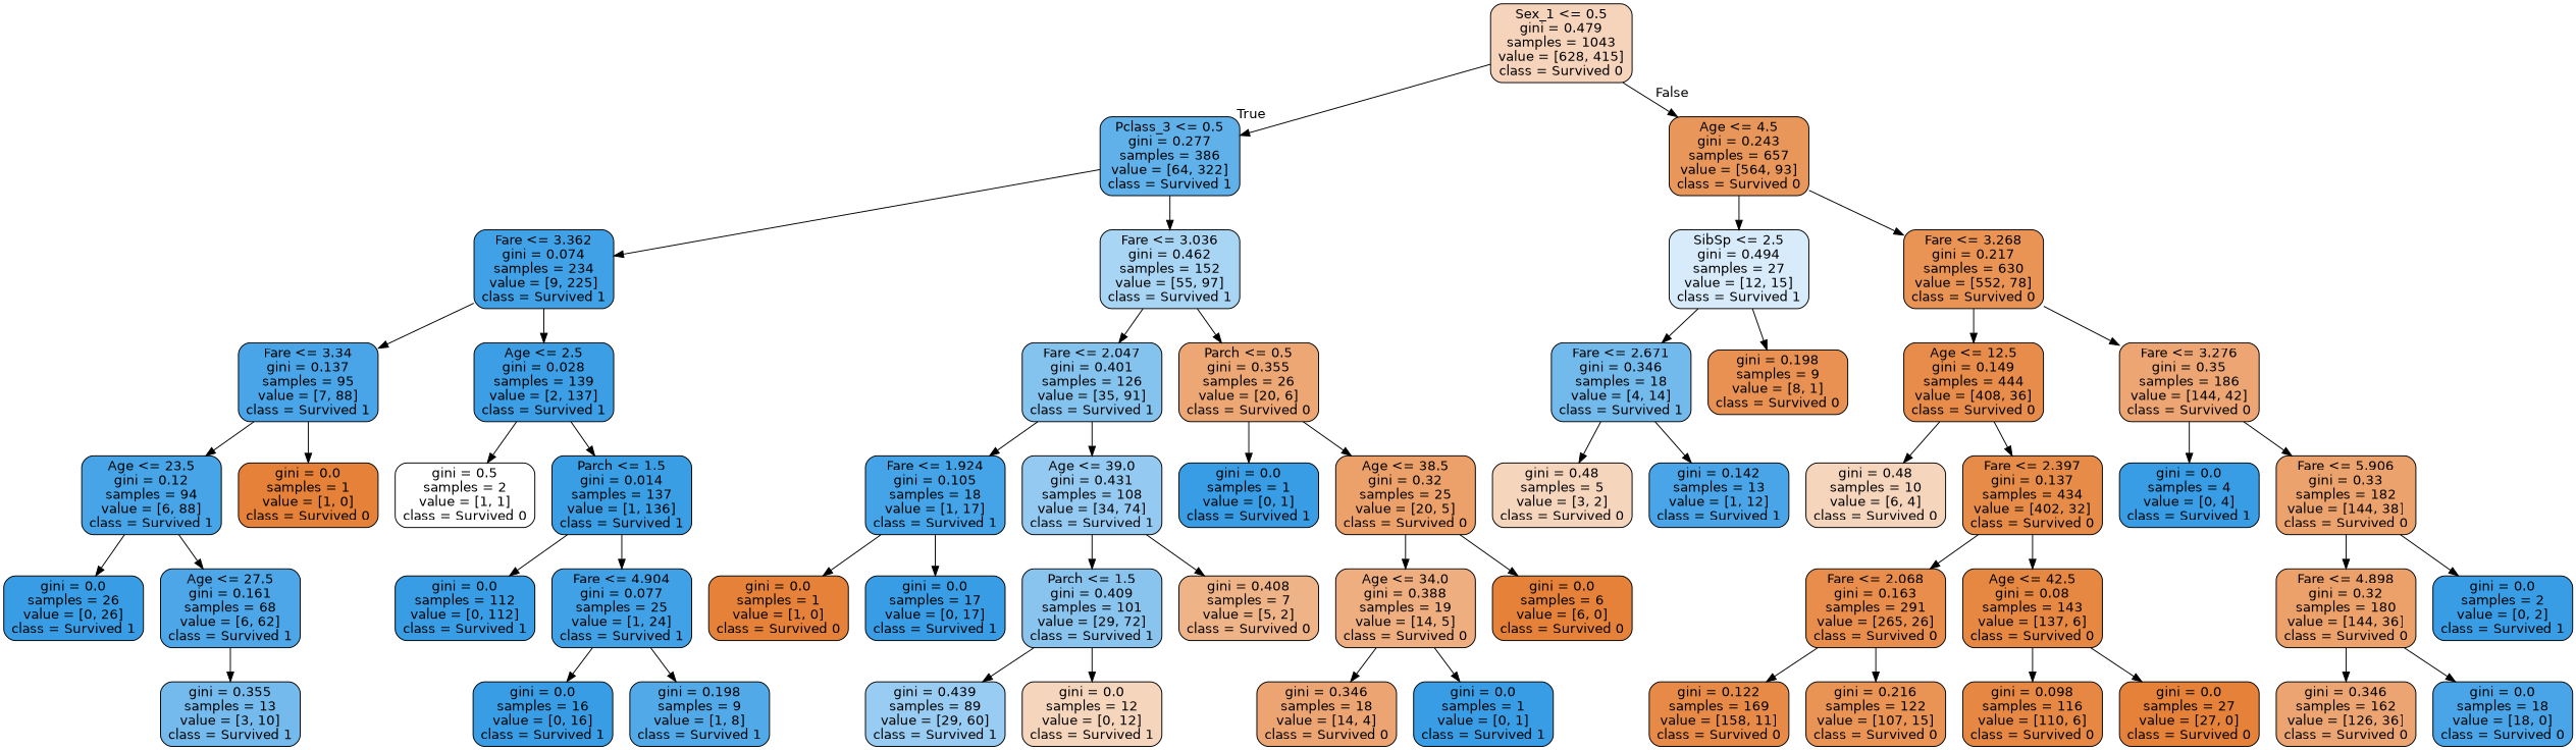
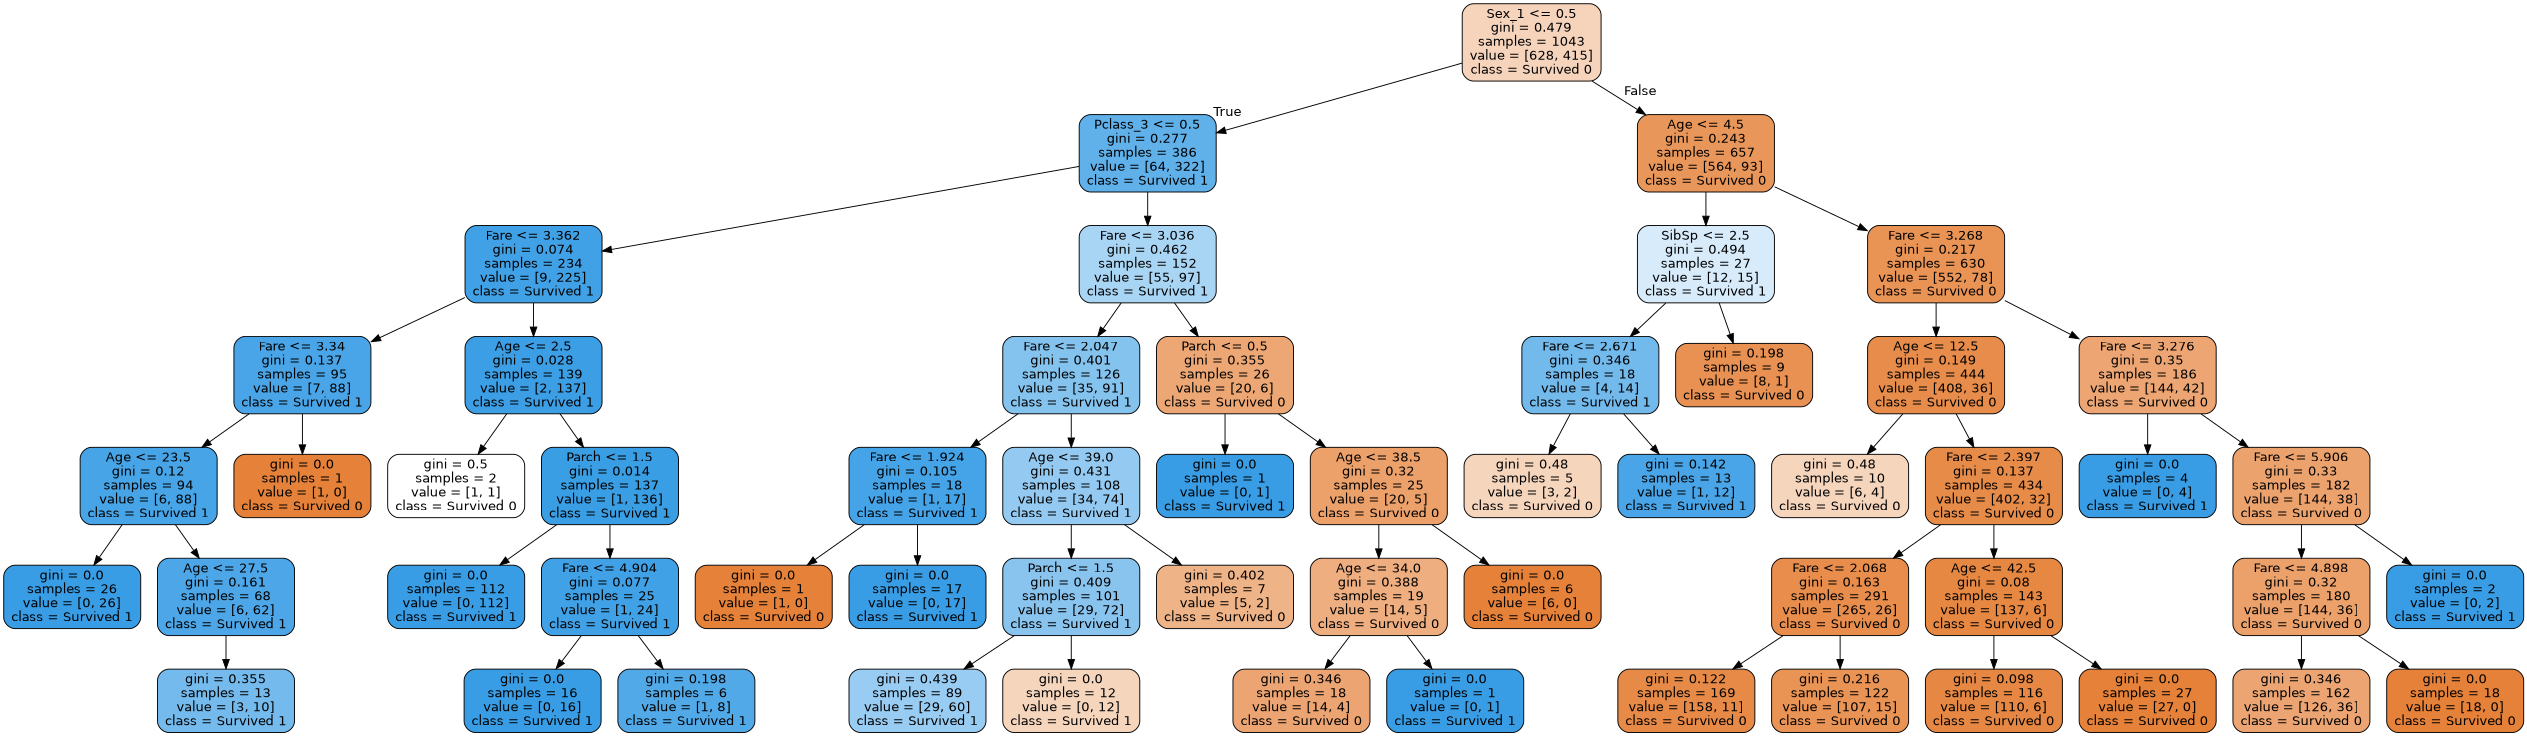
  digraph {
    node [color=black fillcolor="#399de5" fontname=helvetica shape=box style="filled, rounded"]
    edge [fontname=helvetica]
    n1 [fillcolor="#f6d4bc" label="Sex_1 <= 0.5\ngini = 0.479\nsamples = 1043\nvalue = [628, 415]\nclass = Survived 0"]
    n2 [fillcolor="#60b0ea" label="Pclass_3 <= 0.5\ngini = 0.277\nsamples = 386\nvalue = [64, 322]\nclass = Survived 1"]
    n3 [fillcolor="#e9965a" label="Age <= 4.5\ngini = 0.243\nsamples = 657\nvalue = [564, 93]\nclass = Survived 0"]
    n4 [fillcolor="#41a1e6" label="Fare <= 3.362\ngini = 0.074\nsamples = 234\nvalue = [9, 225]\nclass = Survived 1"]
    n5 [fillcolor="#a9d5f4" label="Fare <= 3.036\ngini = 0.462\nsamples = 152\nvalue = [55, 97]\nclass = Survived 1"]
    n6 [fillcolor="#d7ebfa" label="SibSp <= 2.5\ngini = 0.494\nsamples = 27\nvalue = [12, 15]\nclass = Survived 1"]
    n7 [fillcolor="#e99355" label="Fare <= 3.268\ngini = 0.217\nsamples = 630\nvalue = [552, 78]\nclass = Survived 0"]
    n8 [fillcolor="#49a5e7" label="Fare <= 3.34\ngini = 0.137\nsamples = 95\nvalue = [7, 88]\nclass = Survived 1"]
    n9 [fillcolor="#3c9ee5" label="Age <= 2.5\ngini = 0.028\nsamples = 139\nvalue = [2, 137]\nclass = Survived 1"]
    n10 [fillcolor="#85c3ef" label="Fare <= 2.047\ngini = 0.401\nsamples = 126\nvalue = [35, 91]\nclass = Survived 1"]
    n11 [fillcolor="#eda774" label="Parch <= 0.5\ngini = 0.355\nsamples = 26\nvalue = [20, 6]\nclass = Survived 0"]
    n12 [fillcolor="#46a4e7" label="Age <= 23.5\ngini = 0.12\nsamples = 94\nvalue = [6, 88]\nclass = Survived 1"]
    n13 [fillcolor="#e58139" label="gini = 0.0\nsamples = 1\nvalue = [1, 0]\nclass = Survived 0"]
    n14 [fillcolor="#ffffff" label="gini = 0.5\nsamples = 2\nvalue = [1, 1]\nclass = Survived 0"]
    n15 [fillcolor="#3a9ee5" label="Parch <= 1.5\ngini = 0.014\nsamples = 137\nvalue = [1, 136]\nclass = Survived 1"]
    n16 [label="gini = 0.0\nsamples = 26\nvalue = [0, 26]\nclass = Survived 1"]
    n17 [fillcolor="#4ca6e8" label="Age <= 27.5\ngini = 0.161\nsamples = 68\nvalue = [6, 62]\nclass = Survived 1"]
    n18 [fillcolor="#74baed" label="gini = 0.355\nsamples = 13\nvalue = [3, 10]\nclass = Survived 1"]
    n19 [label="gini = 0.0\nsamples = 112\nvalue = [0, 112]\nclass = Survived 1"]
    n20 [fillcolor="#41a1e6" label="Fare <= 4.904\ngini = 0.077\nsamples = 25\nvalue = [1, 24]\nclass = Survived 1"]
    n21 [label="gini = 0.0\nsamples = 16\nvalue = [0, 16]\nclass = Survived 1"]
-   n22 [fillcolor="#52a9e8" label="gini = 0.198\nsamples = 9\nvalue = [1, 8]\nclass = Survived 1"]
+   n22 [fillcolor="#52a9e8" label="gini = 0.198\nsamples = 6\nvalue = [1, 8]\nclass = Survived 1"]
    n23 [fillcolor="#45a3e7" label="Fare <= 1.924\ngini = 0.105\nsamples = 18\nvalue = [1, 17]\nclass = Survived 1"]
    n24 [fillcolor="#94caf1" label="Age <= 39.0\ngini = 0.431\nsamples = 108\nvalue = [34, 74]\nclass = Survived 1"]
    n25 [label="gini = 0.0\nsamples = 1\nvalue = [0, 1]\nclass = Survived 1"]
    n26 [fillcolor="#eca06a" label="Age <= 38.5\ngini = 0.32\nsamples = 25\nvalue = [20, 5]\nclass = Survived 0"]
    n27 [fillcolor="#e58139" label="gini = 0.0\nsamples = 1\nvalue = [1, 0]\nclass = Survived 0"]
    n28 [label="gini = 0.0\nsamples = 17\nvalue = [0, 17]\nclass = Survived 1"]
    n29 [fillcolor="#89c4ef" label="Parch <= 1.5\ngini = 0.409\nsamples = 101\nvalue = [29, 72]\nclass = Survived 1"]
-   n30 [fillcolor="#efb388" label="gini = 0.408\nsamples = 7\nvalue = [5, 2]\nclass = Survived 0"]
+   n30 [fillcolor="#efb388" label="gini = 0.402\nsamples = 7\nvalue = [5, 2]\nclass = Survived 0"]
    n31 [fillcolor="#99ccf2" label="gini = 0.439\nsamples = 89\nvalue = [29, 60]\nclass = Survived 1"]
    n32 [fillcolor="#f6d5bd" label="gini = 0.0\nsamples = 12\nvalue = [0, 12]\nclass = Survived 1"]
    n33 [fillcolor="#eeae80" label="Age <= 34.0\ngini = 0.388\nsamples = 19\nvalue = [14, 5]\nclass = Survived 0"]
    n34 [fillcolor="#e58139" label="gini = 0.0\nsamples = 6\nvalue = [6, 0]\nclass = Survived 0"]
    n35 [fillcolor="#eca572" label="gini = 0.346\nsamples = 18\nvalue = [14, 4]\nclass = Survived 0"]
    n36 [label="gini = 0.0\nsamples = 1\nvalue = [0, 1]\nclass = Survived 1"]
    n37 [fillcolor="#72b9ec" label="Fare <= 2.671\ngini = 0.346\nsamples = 18\nvalue = [4, 14]\nclass = Survived 1"]
    n38 [fillcolor="#e89152" label="gini = 0.198\nsamples = 9\nvalue = [8, 1]\nclass = Survived 0"]
    n39 [fillcolor="#e78c4a" label="Age <= 12.5\ngini = 0.149\nsamples = 444\nvalue = [408, 36]\nclass = Survived 0"]
    n40 [fillcolor="#eda673" label="Fare <= 3.276\ngini = 0.35\nsamples = 186\nvalue = [144, 42]\nclass = Survived 0"]
    n41 [fillcolor="#f6d5bd" label="gini = 0.48\nsamples = 5\nvalue = [3, 2]\nclass = Survived 0"]
    n42 [fillcolor="#49a5e7" label="gini = 0.142\nsamples = 13\nvalue = [1, 12]\nclass = Survived 1"]
    n43 [fillcolor="#f6d5bd" label="gini = 0.48\nsamples = 10\nvalue = [6, 4]\nclass = Survived 0"]
    n44 [fillcolor="#e78b49" label="Fare <= 2.397\ngini = 0.137\nsamples = 434\nvalue = [402, 32]\nclass = Survived 0"]
    n45 [label="gini = 0.0\nsamples = 4\nvalue = [0, 4]\nclass = Survived 1"]
    n46 [fillcolor="#eca26d" label="Fare <= 5.906\ngini = 0.33\nsamples = 182\nvalue = [144, 38]\nclass = Survived 0"]
    n47 [fillcolor="#e88d4c" label="Fare <= 2.068\ngini = 0.163\nsamples = 291\nvalue = [265, 26]\nclass = Survived 0"]
    n48 [fillcolor="#e68742" label="Age <= 42.5\ngini = 0.08\nsamples = 143\nvalue = [137, 6]\nclass = Survived 0"]
    n49 [fillcolor="#e78a47" label="gini = 0.122\nsamples = 169\nvalue = [158, 11]\nclass = Survived 0"]
    n50 [fillcolor="#e99355" label="gini = 0.216\nsamples = 122\nvalue = [107, 15]\nclass = Survived 0"]
    n51 [fillcolor="#e68844" label="gini = 0.098\nsamples = 116\nvalue = [110, 6]\nclass = Survived 0"]
    n52 [fillcolor="#e58139" label="gini = 0.0\nsamples = 27\nvalue = [27, 0]\nclass = Survived 0"]
    n53 [fillcolor="#eca06a" label="Fare <= 4.898\ngini = 0.32\nsamples = 180\nvalue = [144, 36]\nclass = Survived 0"]
    n54 [label="gini = 0.0\nsamples = 2\nvalue = [0, 2]\nclass = Survived 1"]
    n55 [fillcolor="#eca572" label="gini = 0.346\nsamples = 162\nvalue = [126, 36]\nclass = Survived 0"]
-   n56 [fillcolor="#49a5e7" label="gini = 0.0\nsamples = 18\nvalue = [18, 0]\nclass = Survived 0"]
+   n56 [fillcolor="#e58139" label="gini = 0.0\nsamples = 18\nvalue = [18, 0]\nclass = Survived 0"]
    n1 -> n2 [headlabel=True labelangle=45 labeldistance=2.5]
    n1 -> n3 [headlabel=False labelangle=-45 labeldistance=2.5]
    n2 -> n4
    n2 -> n5
    n3 -> n6
    n3 -> n7
    n4 -> n8
    n4 -> n9
    n5 -> n10
    n5 -> n11
    n6 -> n37
    n6 -> n38
    n7 -> n39
    n7 -> n40
    n8 -> n12
    n8 -> n13
    n9 -> n14
    n9 -> n15
    n10 -> n23
    n10 -> n24
    n11 -> n25
    n11 -> n26
    n12 -> n16
    n12 -> n17
    n15 -> n19
    n15 -> n20
    n17 -> n18
    n20 -> n21
    n20 -> n22
    n23 -> n27
    n23 -> n28
    n24 -> n29
    n24 -> n30
    n26 -> n33
    n26 -> n34
    n29 -> n31
    n29 -> n32
    n33 -> n35
    n33 -> n36
    n37 -> n41
    n37 -> n42
    n39 -> n43
    n39 -> n44
    n40 -> n45
    n40 -> n46
    n44 -> n47
    n44 -> n48
    n46 -> n53
    n46 -> n54
    n47 -> n49
    n47 -> n50
    n48 -> n51
    n48 -> n52
    n53 -> n55
    n53 -> n56
  }
